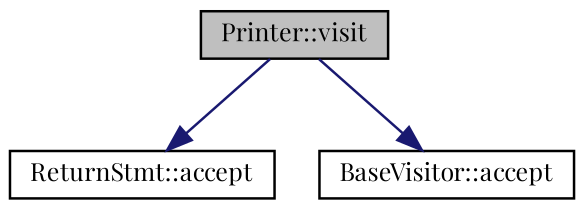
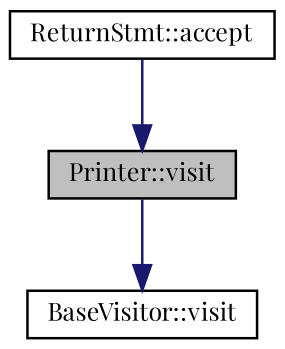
  digraph {
    fontname="Playfair Display"
    rankdir=TB
    node [color=black fillcolor=white fontname="Playfair Display" fontsize=10 shape=record style=filled]
    edge [color=midnightblue fontname="Playfair Display" fontsize=10 labelfontname=Helvetica labelfontsize=10 style=solid]
    n1 [fillcolor=grey75 fontcolor=black height=0.2 label="Printer::visit" width=0.4]
    n2 [height=0.2 label="ReturnStmt::accept" width=0.4]
-   n3 [height=0.2 label="BaseVisitor::accept" width=0.4]
-   n1 -> n2
+   n3 [height=0.2 label="BaseVisitor::visit" width=0.4]
+   n2 -> n1
    n1 -> n3
  }
